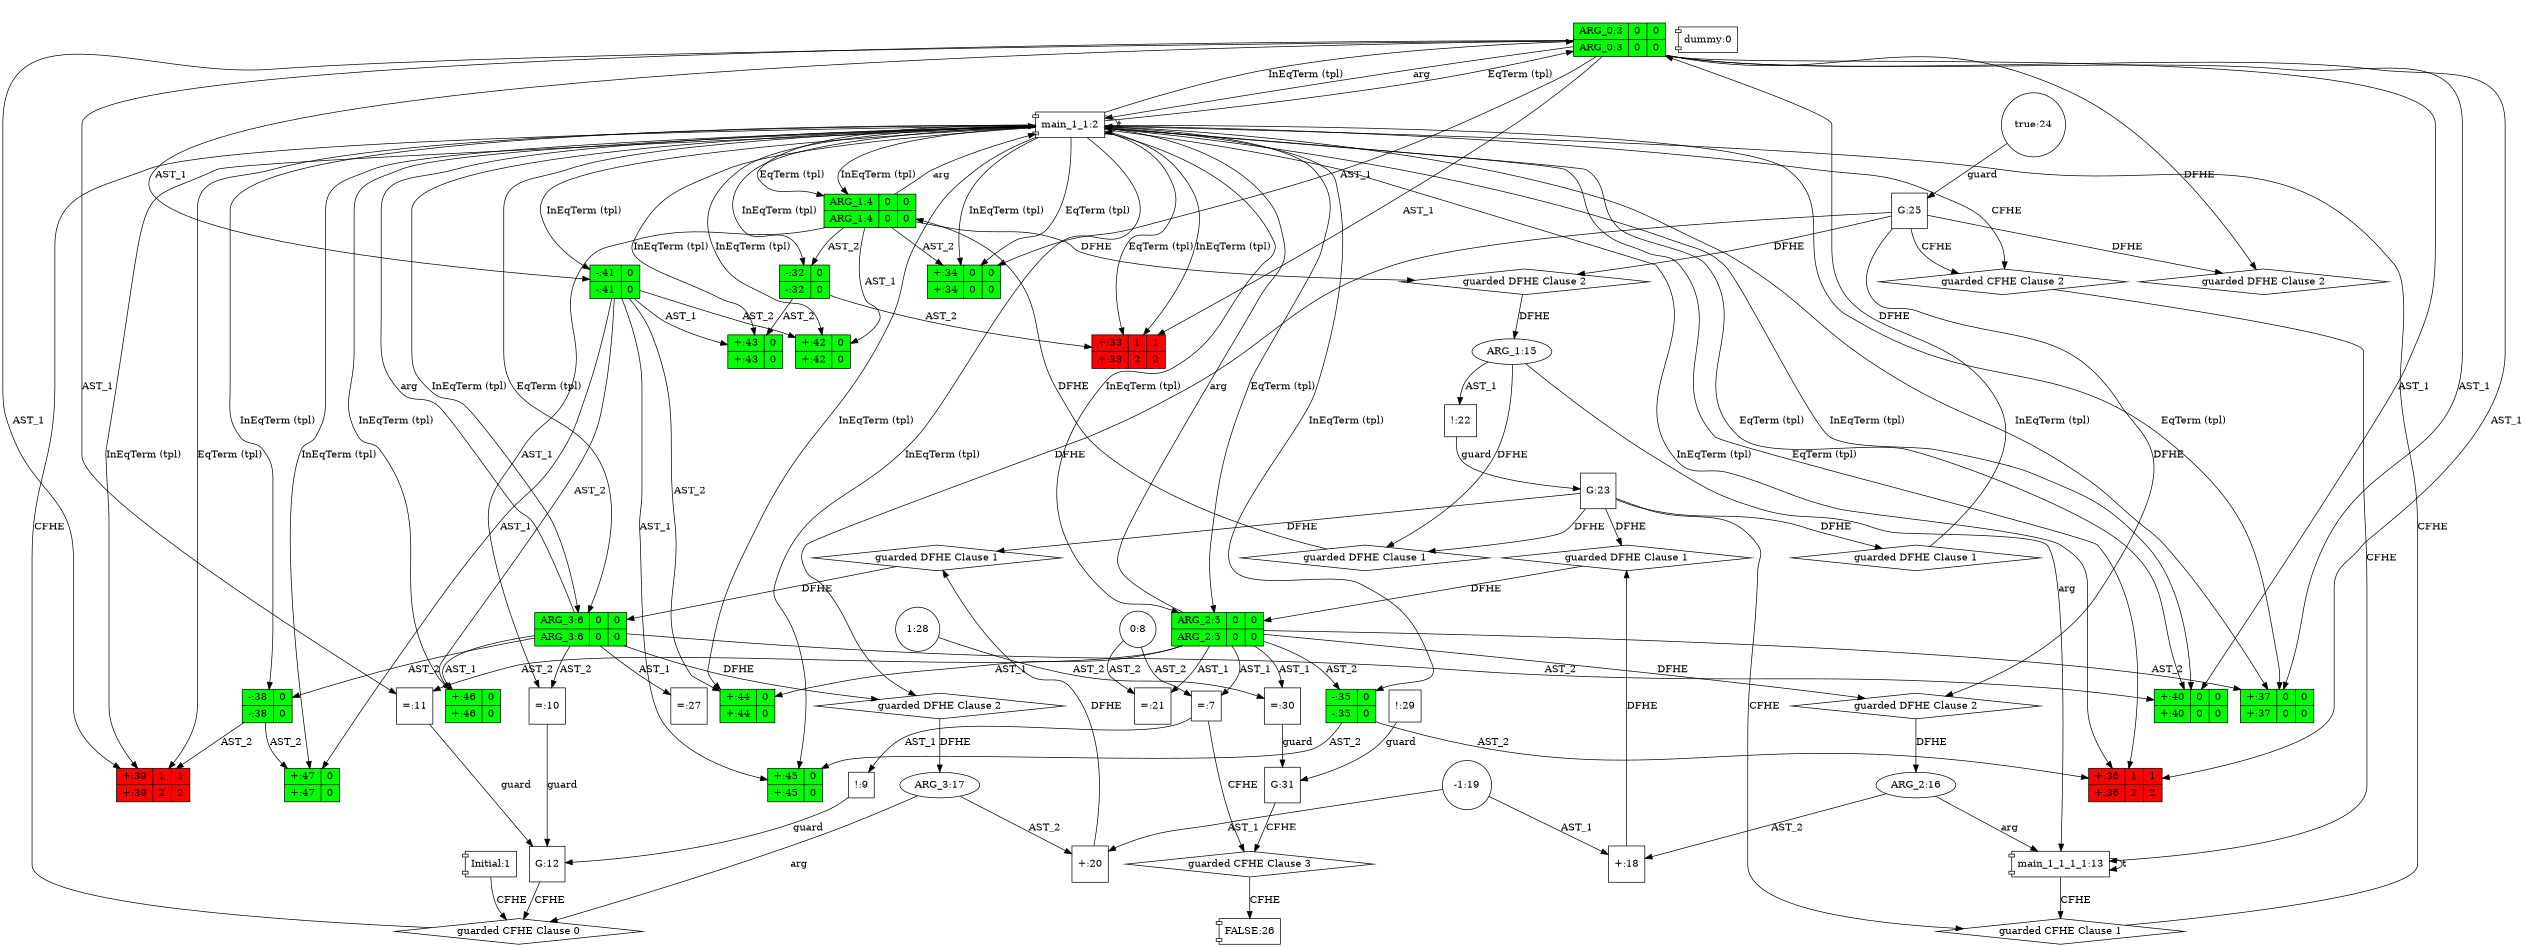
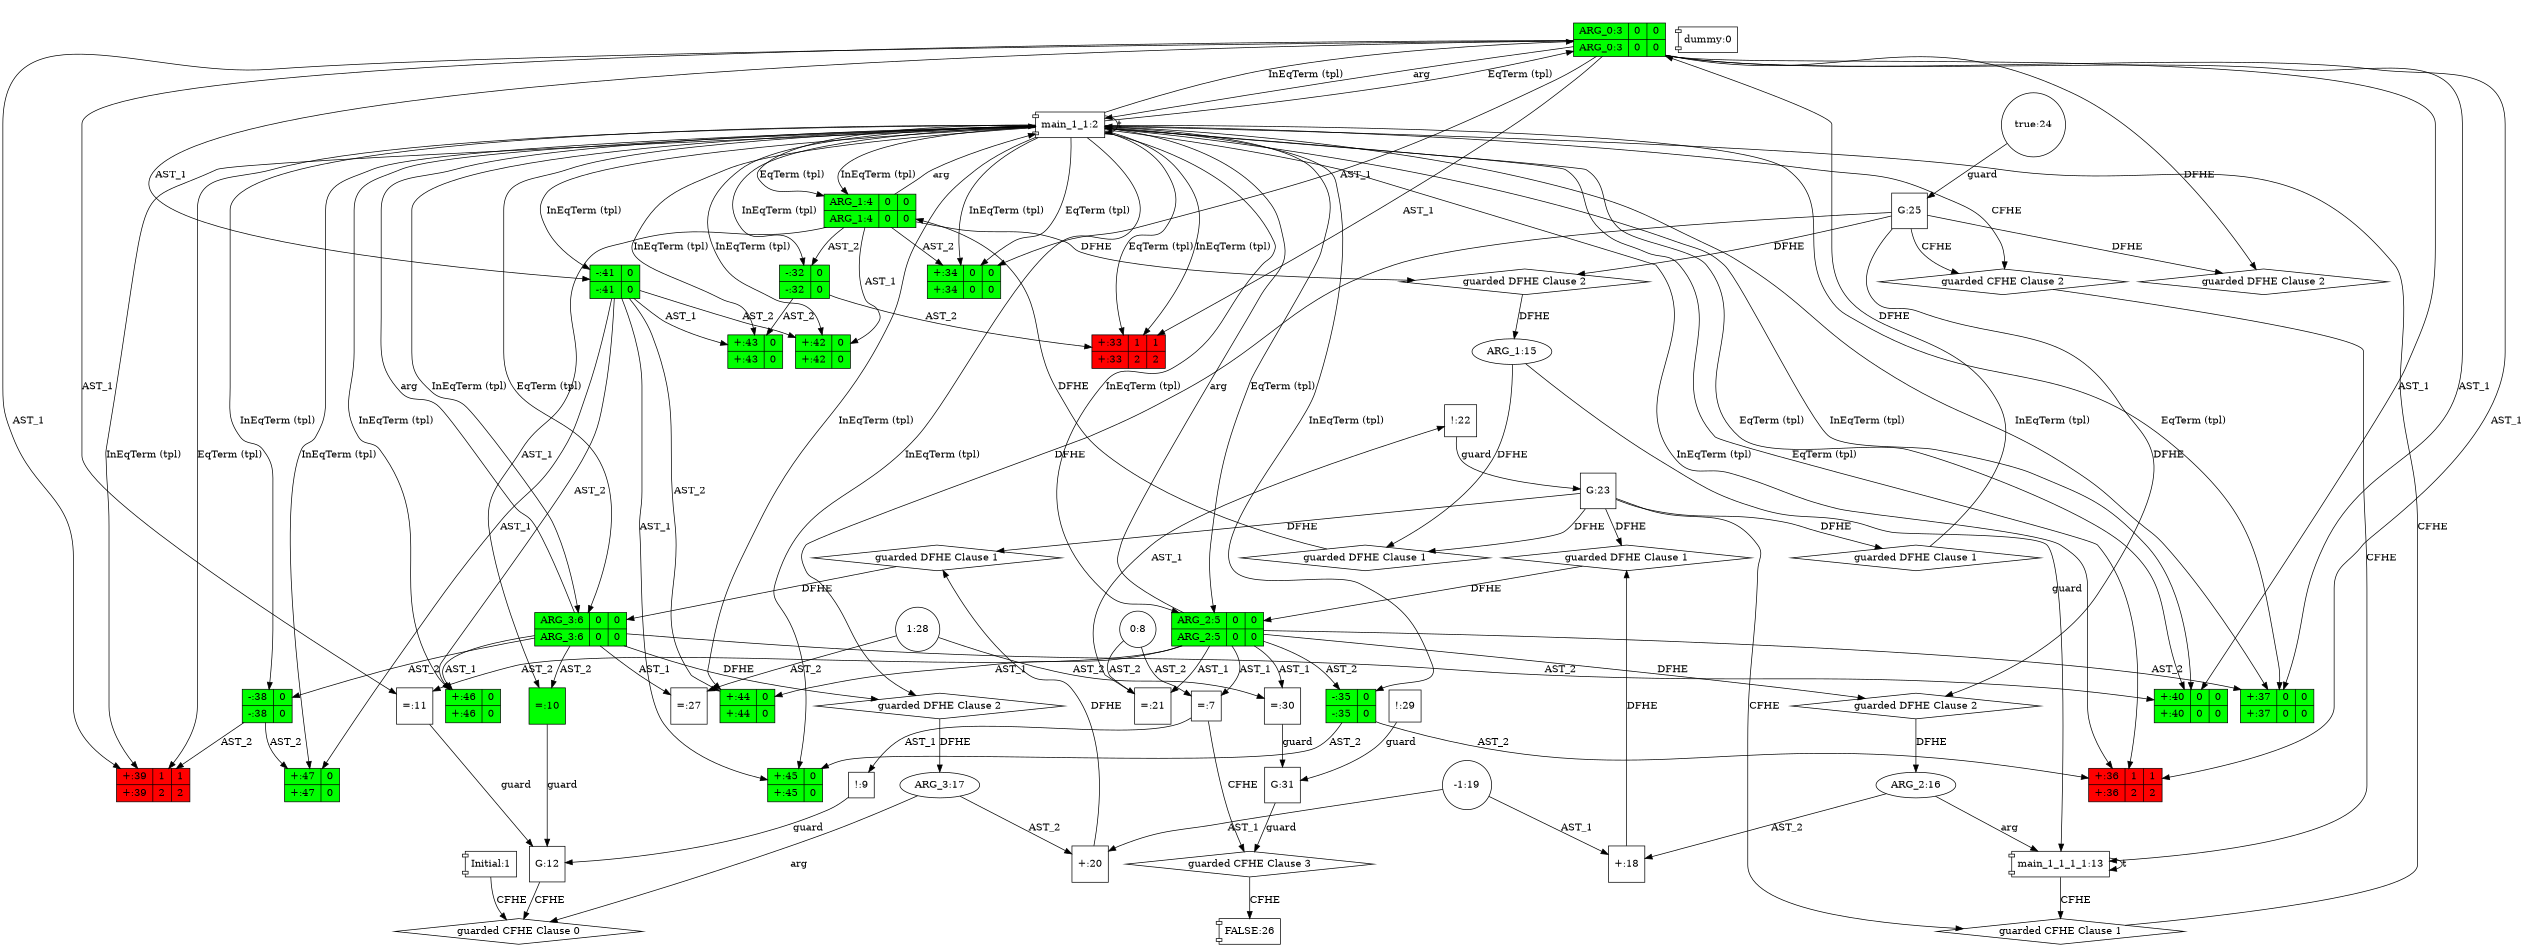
  digraph {
    node [color=black fillcolor=white shape=record style=filled]
    n1 [fillcolor=green label="{{ARG_0:3|0|0}|{ARG_0:3|0|0}}"]
    n2 [label="main_1_1:2" nodeName=CONTROLN_0 shape=component]
    n3 [label="=:11" nodeName="=_11" shape=square]
    n4 [label="guarded DFHE Clause 2" nodeName=DFHE_4 shape=diamond color="" fillcolor="" style=""]
    n5 [fillcolor=red label="{{+:33|1|1}|{+:33|2|2}}"]
    n6 [fillcolor=green label="{{+:34|0|0}|{+:34|0|0}}"]
    n7 [fillcolor=red label="{{+:36|1|1}|{+:36|2|2}}"]
    n8 [fillcolor=green label="{{+:37|0|0}|{+:37|0|0}}"]
    n9 [fillcolor=red label="{{+:39|1|1}|{+:39|2|2}}"]
    n10 [fillcolor=green label="{{+:40|0|0}|{+:40|0|0}}"]
    n11 [fillcolor=green label="{{-:41|0}|{-:41|0}}"]
    n12 [fillcolor=green label="{{ARG_1:4|0|0}|{ARG_1:4|0|0}}"]
    n13 [fillcolor=green label="{{ARG_2:5|0|0}|{ARG_2:5|0|0}}"]
    n14 [fillcolor=green label="{{ARG_3:6|0|0}|{ARG_3:6|0|0}}"]
    n15 [label="guarded CFHE Clause 2" nodeName=CFHE_2 shape=diamond color="" fillcolor="" style=""]
    n16 [fillcolor=green label="{{-:32|0}|{-:32|0}}"]
    n17 [fillcolor=green label="{{-:35|0}|{-:35|0}}"]
    n18 [fillcolor=green label="{{-:38|0}|{-:38|0}}"]
    n19 [fillcolor=green label="{{+:42|0}|{+:42|0}}"]
    n20 [fillcolor=green label="{{+:43|0}|{+:43|0}}"]
    n21 [fillcolor=green label="{{+:44|0}|{+:44|0}}"]
    n22 [fillcolor=green label="{{+:45|0}|{+:45|0}}"]
    n23 [fillcolor=green label="{{+:46|0}|{+:46|0}}"]
    n24 [fillcolor=green label="{{+:47|0}|{+:47|0}}"]
    n25 [label="G:12" nodeName=guard_12 shape=square]
-   n26 [label="=:10" nodeName="=_10" shape=square]
+   n26 [fillcolor=green label="=:10" nodeName="=_10" shape=square]
    n27 [label="guarded DFHE Clause 2" nodeName=DFHE_5 shape=diamond color="" fillcolor="" style=""]
    n28 [label="=:7" nodeName="=_7" shape=square]
    n29 [label="=:21" nodeName="=_21" shape=square]
    n30 [label="guarded DFHE Clause 2" nodeName=DFHE_6 shape=diamond color="" fillcolor="" style=""]
    n31 [label="=:30" nodeName="=_30" shape=square]
    n32 [label="guarded DFHE Clause 2" nodeName=DFHE_7 shape=diamond color="" fillcolor="" style=""]
    n33 [label="=:27" nodeName="=_27" shape=square]
    n34 [label="main_1_1_1_1:13" nodeName=CONTROLN_1 shape=component]
    n35 [label="guarded CFHE Clause 3" nodeName=CFHE_3 shape=diamond color="" fillcolor="" style=""]
    n36 [label="FALSE:26" nodeName=FALSE shape=component]
    n37 [label="ARG_1:15" nodeName=predicateArgument5 shape=ellipse]
    n38 [label="!:9" nodeName="!_9" shape=square]
    n39 [label="!:22" nodeName="!_22" shape=square]
    n40 [label="ARG_2:16" nodeName=predicateArgument6 shape=ellipse]
    n41 [label="G:31" nodeName=guard_31 shape=square]
    n42 [label="ARG_3:17" nodeName=predicateArgument7 shape=ellipse]
    n43 [label="guarded CFHE Clause 0" nodeName=CFHE_0 shape=diamond color="" fillcolor="" style=""]
    n44 [label="0:8" nodeName="0_8" shape=circle]
    n45 [label="Initial:1" nodeName=Initial shape=component]
    n46 [label="guarded CFHE Clause 1" nodeName=CFHE_1 shape=diamond color="" fillcolor="" style=""]
    n47 [label="guarded DFHE Clause 1" nodeName=DFHE_0 shape=diamond color="" fillcolor="" style=""]
    n48 [label="guarded DFHE Clause 1" nodeName=DFHE_1 shape=diamond color="" fillcolor="" style=""]
    n49 [label="+:18" nodeName="+_18" shape=square]
    n50 [label="guarded DFHE Clause 1" nodeName=DFHE_2 shape=diamond color="" fillcolor="" style=""]
    n51 [label="+:20" nodeName="+_20" shape=square]
    n52 [label="guarded DFHE Clause 1" nodeName=DFHE_3 shape=diamond color="" fillcolor="" style=""]
    n53 [label="-1:19" nodeName="-1_19" shape=circle]
    n54 [label="G:23" nodeName=guard_23 shape=square]
    n55 [label="true:24" nodeName=true_24 shape=circle]
    n56 [label="G:25" nodeName=guard_25 shape=square]
    n57 [label="!:29" nodeName="!_29" shape=square]
    n58 [label="1:28" nodeName="1_28" shape=circle]
    n59 [label="dummy:0" nodeName=dummy shape=component]
    n1 -> n2 [label=arg]
    n1 -> n3 [label=AST_1]
    n1 -> n4 [label=DFHE]
    n1 -> n5 [label=AST_1]
    n1 -> n6 [label=AST_1]
    n1 -> n7 [label=AST_1]
    n1 -> n8 [label=AST_1]
    n1 -> n9 [label=AST_1]
    n1 -> n10 [label=AST_1]
    n1 -> n11 [label=AST_1]
    n2 -> n1 [label="EqTerm (tpl)"]
    n2 -> n1 [label="InEqTerm (tpl)"]
    n2 -> n2 [label=t]
    n2 -> n5 [label="EqTerm (tpl)"]
    n2 -> n5 [label="InEqTerm (tpl)"]
    n2 -> n6 [label="EqTerm (tpl)"]
    n2 -> n6 [label="InEqTerm (tpl)"]
    n2 -> n7 [label="EqTerm (tpl)"]
    n2 -> n7 [label="InEqTerm (tpl)"]
    n2 -> n8 [label="EqTerm (tpl)"]
    n2 -> n8 [label="InEqTerm (tpl)"]
    n2 -> n9 [label="EqTerm (tpl)"]
    n2 -> n9 [label="InEqTerm (tpl)"]
    n2 -> n10 [label="EqTerm (tpl)"]
    n2 -> n10 [label="InEqTerm (tpl)"]
    n2 -> n11 [label="InEqTerm (tpl)"]
    n2 -> n12 [label="EqTerm (tpl)"]
    n2 -> n12 [label="InEqTerm (tpl)"]
    n2 -> n13 [label="EqTerm (tpl)"]
    n2 -> n13 [label="InEqTerm (tpl)"]
    n2 -> n14 [label="EqTerm (tpl)"]
    n2 -> n14 [label="InEqTerm (tpl)"]
    n2 -> n15 [label=CFHE]
    n2 -> n16 [label="InEqTerm (tpl)"]
    n2 -> n17 [label="InEqTerm (tpl)"]
    n2 -> n18 [label="InEqTerm (tpl)"]
    n2 -> n19 [label="InEqTerm (tpl)"]
    n2 -> n20 [label="InEqTerm (tpl)"]
    n2 -> n21 [label="InEqTerm (tpl)"]
    n2 -> n22 [label="InEqTerm (tpl)"]
    n2 -> n23 [label="InEqTerm (tpl)"]
    n2 -> n24 [label="InEqTerm (tpl)"]
    n3 -> n25 [label=guard]
    n11 -> n19 [label=AST_2]
    n11 -> n20 [label=AST_1]
    n11 -> n21 [label=AST_2]
    n11 -> n22 [label=AST_1]
    n11 -> n23 [label=AST_2]
    n11 -> n24 [label=AST_1]
    n12 -> n2 [label=arg]
    n12 -> n6 [label=AST_2]
    n12 -> n16 [label=AST_2]
    n12 -> n19 [label=AST_1]
    n12 -> n26 [label=AST_1]
    n12 -> n27 [label=DFHE]
    n13 -> n2 [label=arg]
    n13 -> n3 [label=AST_2]
    n13 -> n8 [label=AST_2]
    n13 -> n17 [label=AST_2]
    n13 -> n21 [label=AST_1]
    n13 -> n28 [label=AST_1]
    n13 -> n29 [label=AST_1]
    n13 -> n30 [label=DFHE]
    n13 -> n31 [label=AST_1]
    n14 -> n2 [label=arg]
    n14 -> n10 [label=AST_2]
    n14 -> n18 [label=AST_2]
    n14 -> n23 [label=AST_1]
    n14 -> n26 [label=AST_2]
    n14 -> n32 [label=DFHE]
    n14 -> n33 [label=AST_1]
    n15 -> n34 [label=CFHE]
    n16 -> n5 [label=AST_2]
    n16 -> n20 [label=AST_2]
    n17 -> n7 [label=AST_2]
    n17 -> n22 [label=AST_2]
    n18 -> n9 [label=AST_2]
    n18 -> n24 [label=AST_2]
    n25 -> n43 [label=CFHE]
    n26 -> n25 [label=guard]
    n27 -> n37 [label=DFHE]
    n28 -> n35 [label=CFHE]
    n28 -> n38 [label=AST_1]
-   n37 -> n39 [label=AST_1]
+   n29 -> n39 [label=AST_1]
    n30 -> n40 [label=DFHE]
    n31 -> n41 [label=guard]
    n32 -> n42 [label=DFHE]
    n34 -> n34 [label=t]
    n34 -> n46 [label=CFHE]
    n35 -> n36 [label=CFHE]
-   n37 -> n34 [label=arg]
+   n37 -> n34 [label=guard]
    n37 -> n48 [label=DFHE]
    n38 -> n25 [label=guard]
    n39 -> n54 [label=guard]
    n40 -> n34 [label=arg]
    n40 -> n49 [label=AST_2]
-   n41 -> n35 [label=CFHE]
+   n41 -> n35 [label=guard]
    n42 -> n43 [label=arg]
    n42 -> n51 [label=AST_2]
-   n43 -> n2 [label=CFHE]
    n44 -> n28 [label=AST_2]
    n44 -> n29 [label=AST_2]
    n45 -> n43 [label=CFHE]
    n46 -> n2 [label=CFHE]
    n47 -> n1 [label=DFHE]
    n48 -> n12 [label=DFHE]
    n49 -> n50 [label=DFHE]
    n50 -> n13 [label=DFHE]
    n51 -> n52 [label=DFHE]
    n52 -> n14 [label=DFHE]
    n53 -> n49 [label=AST_1]
    n53 -> n51 [label=AST_1]
    n54 -> n46 [label=CFHE]
    n54 -> n47 [label=DFHE]
    n54 -> n48 [label=DFHE]
    n54 -> n50 [label=DFHE]
    n54 -> n52 [label=DFHE]
    n55 -> n56 [label=guard]
    n56 -> n4 [label=DFHE]
    n56 -> n15 [label=CFHE]
    n56 -> n27 [label=DFHE]
    n56 -> n30 [label=DFHE]
    n56 -> n32 [label=DFHE]
    n57 -> n41 [label=guard]
    n58 -> n31 [label=AST_2]
+   n58 -> n33 [label=AST_2]
  }
